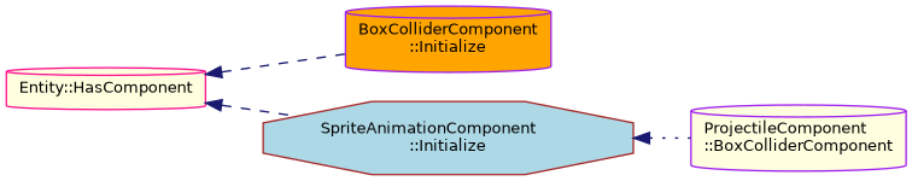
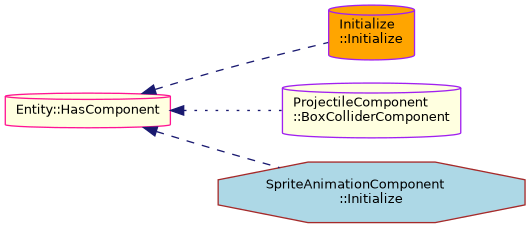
  digraph {
    fontname="DejaVu Sans"
    rankdir=LR
    node [color=purple fillcolor=lightyellow fontname="DejaVu Sans" fontsize=10 shape=cylinder style=filled]
    edge [color=midnightblue dir=back fontname="DejaVu Sans" fontsize=10 labelfontname=Helvetica labelfontsize=10 style=dashed]
    n1 [color=deeppink fontcolor=black height=0.2 label="Entity::HasComponent" width=0.4]
-   n2 [fillcolor=orange height=0.2 label="BoxColliderComponent\l::Initialize" width=0.4]
+   n2 [fillcolor=orange height=0.2 label="Initialize\l::Initialize" width=0.4]
    n3 [height=0.2 label="ProjectileComponent\l::BoxColliderComponent" width=0.4]
    n4 [color=brown fillcolor=lightblue height=0.2 label="SpriteAnimationComponent\l::Initialize" shape=octagon width=0.4]
    n1 -> n2
-   n4 -> n3 [style=dotted]
+   n1 -> n3 [style=dotted]
    n1 -> n4
  }
